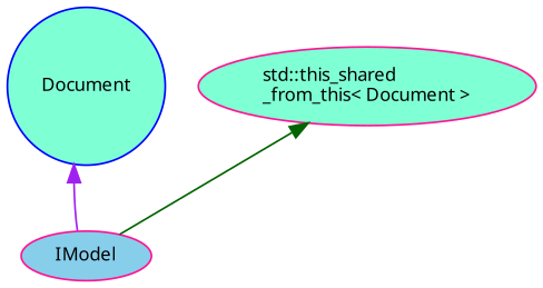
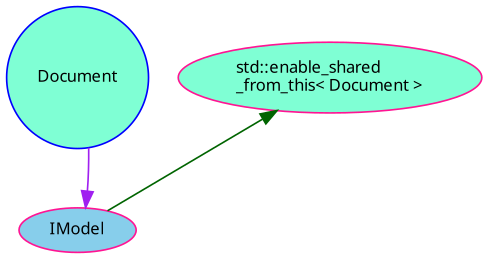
  digraph {
    fontname="Noto Sans"
    node [color=deeppink fillcolor=aquamarine fontname="Noto Sans" fontsize=10 shape=ellipse style=filled]
    edge [dir=back fontname="Noto Sans" fontsize=10 labelfontname=Helvetica labelfontsize=10 style=solid]
    n1 [color=blue fontcolor=black height=0.2 label=Document shape=circle width=0.4]
    n2 [fillcolor=skyblue height=0.2 label=IModel width=0.4]
-   n3 [height=0.2 label="std::this_shared\l_from_this\< Document \>" width=0.4]
-   n1 -> n2 [color=purple]
+   n3 [height=0.2 label="std::enable_shared\l_from_this\< Document \>" width=0.4]
+   n2 -> n1 [color=purple]
    n3 -> n2 [color=darkgreen]
  }
